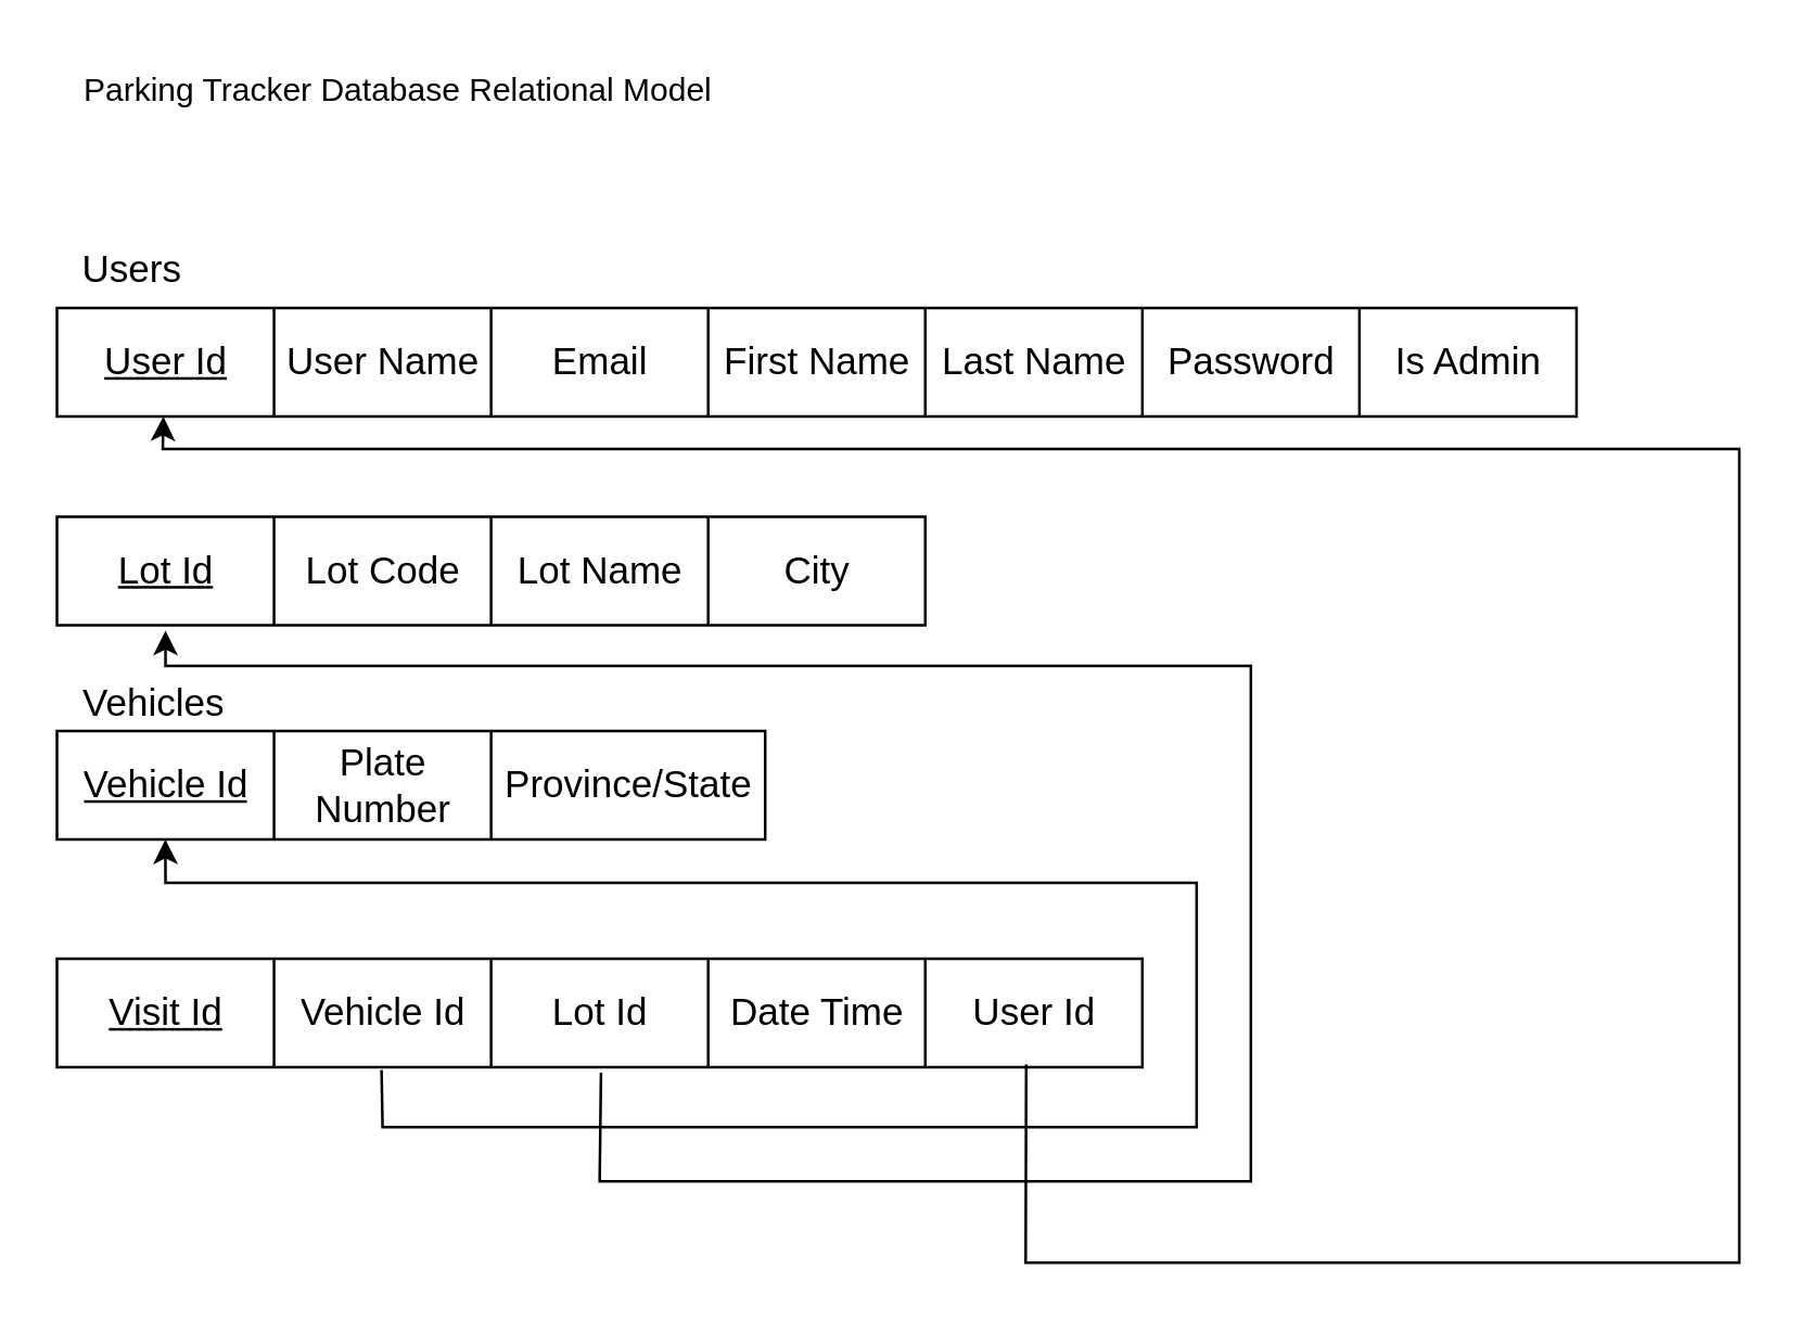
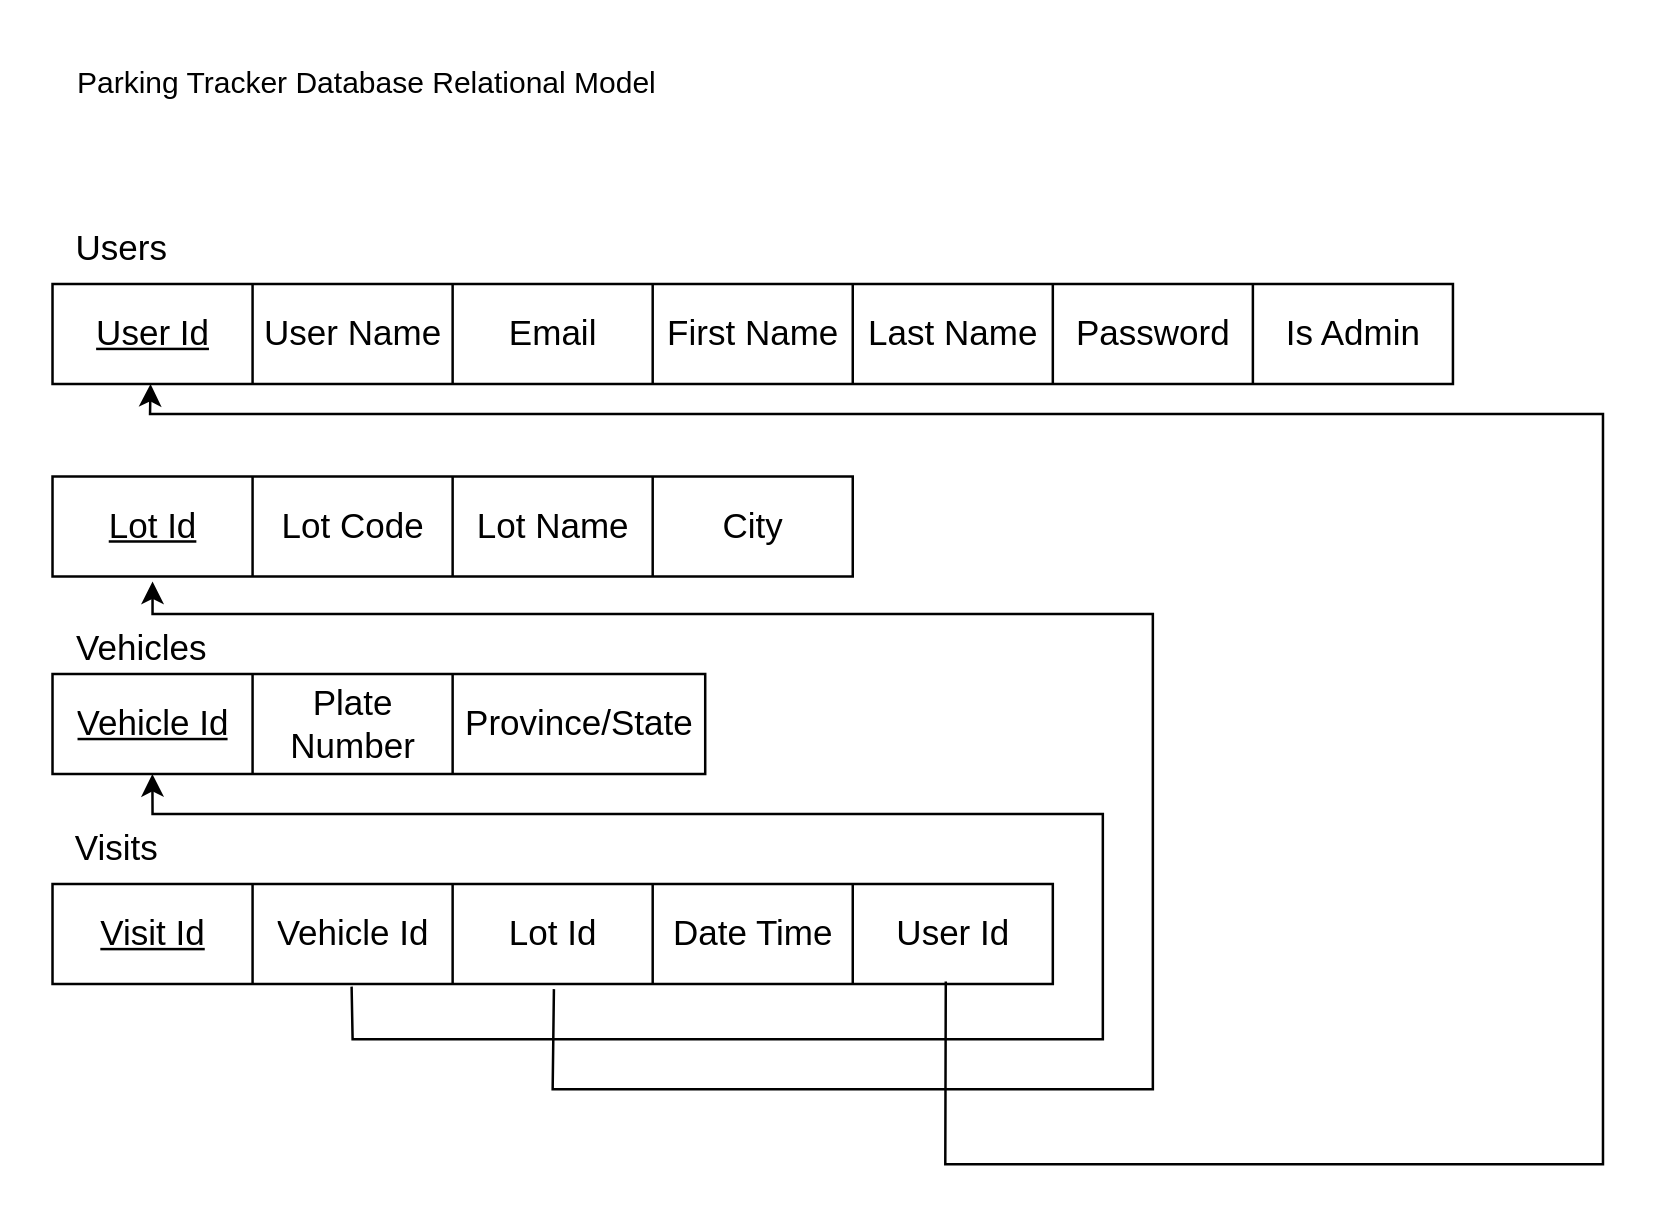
  <mxCell id="0" />
  <mxCell id="1" parent="0" />
  <mxCell id="2" value="" style="shape=table;html=1;whiteSpace=wrap;startSize=0;container=1;collapsible=0;childLayout=tableLayout;fontSize=14;" vertex="1" parent="1"><mxGeometry x="20.5" y="113" width="560" height="40" as="geometry" /></mxCell>
  <mxCell id="3" value="" style="shape=tableRow;horizontal=0;startSize=0;swimlaneHead=0;swimlaneBody=0;top=0;left=0;bottom=0;right=0;collapsible=0;dropTarget=0;fillColor=none;points=[[0,0.5],[1,0.5]];portConstraint=eastwest;fontSize=14;" vertex="1" parent="2"><mxGeometry width="560" height="40" as="geometry" /></mxCell>
  <mxCell id="4" value="User Id" style="shape=partialRectangle;html=1;whiteSpace=wrap;connectable=0;fillColor=none;top=0;left=0;bottom=0;right=0;overflow=hidden;fontSize=14;fontStyle=4" vertex="1" parent="3"><mxGeometry width="80" height="40" as="geometry"><mxRectangle width="80" height="40" as="alternateBounds" /></mxGeometry></mxCell>
  <mxCell id="5" value="User Name" style="shape=partialRectangle;html=1;whiteSpace=wrap;connectable=0;fillColor=none;top=0;left=0;bottom=0;right=0;overflow=hidden;fontSize=14;" vertex="1" parent="3"><mxGeometry x="80" width="80" height="40" as="geometry"><mxRectangle width="80" height="40" as="alternateBounds" /></mxGeometry></mxCell>
  <mxCell id="6" value="Email" style="shape=partialRectangle;html=1;whiteSpace=wrap;connectable=0;fillColor=none;top=0;left=0;bottom=0;right=0;overflow=hidden;fontSize=14;" vertex="1" parent="3"><mxGeometry x="160" width="80" height="40" as="geometry"><mxRectangle width="80" height="40" as="alternateBounds" /></mxGeometry></mxCell>
  <mxCell id="7" value="First Name" style="shape=partialRectangle;html=1;whiteSpace=wrap;connectable=0;fillColor=none;top=0;left=0;bottom=0;right=0;overflow=hidden;fontSize=14;" vertex="1" parent="3"><mxGeometry x="240" width="80" height="40" as="geometry"><mxRectangle width="80" height="40" as="alternateBounds" /></mxGeometry></mxCell>
  <mxCell id="8" value="Last Name" style="shape=partialRectangle;html=1;whiteSpace=wrap;connectable=0;fillColor=none;top=0;left=0;bottom=0;right=0;overflow=hidden;fontSize=14;" vertex="1" parent="3"><mxGeometry x="320" width="80" height="40" as="geometry"><mxRectangle width="80" height="40" as="alternateBounds" /></mxGeometry></mxCell>
  <mxCell id="9" value="Password" style="shape=partialRectangle;html=1;whiteSpace=wrap;connectable=0;fillColor=none;top=0;left=0;bottom=0;right=0;overflow=hidden;fontSize=14;align=center;" vertex="1" parent="3"><mxGeometry x="400" width="80" height="40" as="geometry"><mxRectangle width="80" height="40" as="alternateBounds" /></mxGeometry></mxCell>
  <mxCell id="10" value="Is Admin" style="shape=partialRectangle;html=1;whiteSpace=wrap;connectable=0;fillColor=none;top=0;left=0;bottom=0;right=0;overflow=hidden;fontSize=14;" vertex="1" parent="3"><mxGeometry x="480" width="80" height="40" as="geometry"><mxRectangle width="80" height="40" as="alternateBounds" /></mxGeometry></mxCell>
  <mxCell id="11" value="Users" style="text;html=1;align=center;verticalAlign=middle;resizable=0;points=[];autosize=1;strokeColor=none;fillColor=none;fontSize=14;rotation=0;" vertex="1" parent="1"><mxGeometry x="20.5" y="85" width="55" height="28" as="geometry" /></mxCell>
  <mxCell id="12" value="Vehicles" style="text;html=1;align=center;verticalAlign=middle;resizable=0;points=[];autosize=1;strokeColor=none;fillColor=none;fontSize=14;" vertex="1" parent="1"><mxGeometry x="20.5" y="245" width="70" height="28" as="geometry" /></mxCell>
+ <mxCell id="13" value="Visits" style="text;html=1;align=center;verticalAlign=middle;resizable=0;points=[];autosize=1;strokeColor=none;fillColor=none;fontSize=14;" vertex="1" parent="1"><mxGeometry x="20" y="325" width="51" height="28" as="geometry" /></mxCell>
  <mxCell id="14" value="" style="shape=table;html=1;whiteSpace=wrap;startSize=0;container=1;collapsible=0;childLayout=tableLayout;fontSize=14;" vertex="1" parent="1"><mxGeometry x="20.5" y="190" width="320" height="40" as="geometry" /></mxCell>
  <mxCell id="15" value="" style="shape=tableRow;horizontal=0;startSize=0;swimlaneHead=0;swimlaneBody=0;top=0;left=0;bottom=0;right=0;collapsible=0;dropTarget=0;fillColor=none;points=[[0,0.5],[1,0.5]];portConstraint=eastwest;fontSize=14;" vertex="1" parent="14"><mxGeometry width="320" height="40" as="geometry" /></mxCell>
  <mxCell id="16" value="Lot Id" style="shape=partialRectangle;html=1;whiteSpace=wrap;connectable=0;fillColor=none;top=0;left=0;bottom=0;right=0;overflow=hidden;fontSize=14;fontStyle=4" vertex="1" parent="15"><mxGeometry width="80" height="40" as="geometry"><mxRectangle width="80" height="40" as="alternateBounds" /></mxGeometry></mxCell>
  <mxCell id="17" value="Lot Code" style="shape=partialRectangle;html=1;whiteSpace=wrap;connectable=0;fillColor=none;top=0;left=0;bottom=0;right=0;overflow=hidden;fontSize=14;" vertex="1" parent="15"><mxGeometry x="80" width="80" height="40" as="geometry"><mxRectangle width="80" height="40" as="alternateBounds" /></mxGeometry></mxCell>
  <mxCell id="18" value="Lot Name" style="shape=partialRectangle;html=1;whiteSpace=wrap;connectable=0;fillColor=none;top=0;left=0;bottom=0;right=0;overflow=hidden;fontSize=14;" vertex="1" parent="15"><mxGeometry x="160" width="80" height="40" as="geometry"><mxRectangle width="80" height="40" as="alternateBounds" /></mxGeometry></mxCell>
  <mxCell id="19" value="City" style="shape=partialRectangle;html=1;whiteSpace=wrap;connectable=0;fillColor=none;top=0;left=0;bottom=0;right=0;overflow=hidden;fontSize=14;" vertex="1" parent="15"><mxGeometry x="240" width="80" height="40" as="geometry"><mxRectangle width="80" height="40" as="alternateBounds" /></mxGeometry></mxCell>
  <mxCell id="20" value="" style="shape=table;html=1;whiteSpace=wrap;startSize=0;container=1;collapsible=0;childLayout=tableLayout;fontSize=14;" vertex="1" parent="1"><mxGeometry x="20.5" y="269" width="261" height="40" as="geometry" /></mxCell>
  <mxCell id="21" value="" style="shape=tableRow;horizontal=0;startSize=0;swimlaneHead=0;swimlaneBody=0;top=0;left=0;bottom=0;right=0;collapsible=0;dropTarget=0;fillColor=none;points=[[0,0.5],[1,0.5]];portConstraint=eastwest;fontSize=14;" vertex="1" parent="20"><mxGeometry width="261" height="40" as="geometry" /></mxCell>
  <mxCell id="22" value="Vehicle Id" style="shape=partialRectangle;html=1;whiteSpace=wrap;connectable=0;fillColor=none;top=0;left=0;bottom=0;right=0;overflow=hidden;fontSize=14;fontStyle=4" vertex="1" parent="21"><mxGeometry width="80" height="40" as="geometry"><mxRectangle width="80" height="40" as="alternateBounds" /></mxGeometry></mxCell>
  <mxCell id="23" value="Plate Number" style="shape=partialRectangle;html=1;whiteSpace=wrap;connectable=0;fillColor=none;top=0;left=0;bottom=0;right=0;overflow=hidden;fontSize=14;" vertex="1" parent="21"><mxGeometry x="80" width="80" height="40" as="geometry"><mxRectangle width="80" height="40" as="alternateBounds" /></mxGeometry></mxCell>
  <mxCell id="24" value="Province/State" style="shape=partialRectangle;html=1;whiteSpace=wrap;connectable=0;fillColor=none;top=0;left=0;bottom=0;right=0;overflow=hidden;fontSize=14;" vertex="1" parent="21"><mxGeometry x="160" width="101" height="40" as="geometry"><mxRectangle width="101" height="40" as="alternateBounds" /></mxGeometry></mxCell>
  <mxCell id="25" value="" style="shape=table;html=1;whiteSpace=wrap;startSize=0;container=1;collapsible=0;childLayout=tableLayout;fontSize=14;" vertex="1" parent="1"><mxGeometry x="20.5" y="353" width="400" height="40" as="geometry" /></mxCell>
  <mxCell id="26" value="" style="shape=tableRow;horizontal=0;startSize=0;swimlaneHead=0;swimlaneBody=0;top=0;left=0;bottom=0;right=0;collapsible=0;dropTarget=0;fillColor=none;points=[[0,0.5],[1,0.5]];portConstraint=eastwest;fontSize=14;" vertex="1" parent="25"><mxGeometry width="400" height="40" as="geometry" /></mxCell>
  <mxCell id="27" value="Visit Id" style="shape=partialRectangle;html=1;whiteSpace=wrap;connectable=0;fillColor=none;top=0;left=0;bottom=0;right=0;overflow=hidden;fontSize=14;fontStyle=4" vertex="1" parent="26"><mxGeometry width="80" height="40" as="geometry"><mxRectangle width="80" height="40" as="alternateBounds" /></mxGeometry></mxCell>
  <mxCell id="28" value="Vehicle Id" style="shape=partialRectangle;html=1;whiteSpace=wrap;connectable=0;fillColor=none;top=0;left=0;bottom=0;right=0;overflow=hidden;fontSize=14;" vertex="1" parent="26"><mxGeometry x="80" width="80" height="40" as="geometry"><mxRectangle width="80" height="40" as="alternateBounds" /></mxGeometry></mxCell>
  <mxCell id="29" value="Lot Id" style="shape=partialRectangle;html=1;whiteSpace=wrap;connectable=0;fillColor=none;top=0;left=0;bottom=0;right=0;overflow=hidden;fontSize=14;" vertex="1" parent="26"><mxGeometry x="160" width="80" height="40" as="geometry"><mxRectangle width="80" height="40" as="alternateBounds" /></mxGeometry></mxCell>
  <mxCell id="30" value="Date Time" style="shape=partialRectangle;html=1;whiteSpace=wrap;connectable=0;fillColor=none;top=0;left=0;bottom=0;right=0;overflow=hidden;fontSize=14;" vertex="1" parent="26"><mxGeometry x="240" width="80" height="40" as="geometry"><mxRectangle width="80" height="40" as="alternateBounds" /></mxGeometry></mxCell>
  <mxCell id="31" value="User Id" style="shape=partialRectangle;html=1;whiteSpace=wrap;connectable=0;fillColor=none;top=0;left=0;bottom=0;right=0;overflow=hidden;fontSize=14;" vertex="1" parent="26"><mxGeometry x="320" width="80" height="40" as="geometry"><mxRectangle width="80" height="40" as="alternateBounds" /></mxGeometry></mxCell>
  <mxCell id="32" value="Parking Tracker Database Relational Model" style="text;html=1;align=center;verticalAlign=middle;resizable=0;points=[];autosize=1;strokeColor=none;fillColor=none;" vertex="1" parent="1"><mxGeometry x="20.5" y="20" width="250" height="26" as="geometry" /></mxCell>
  <mxCell id="33" value="" style="endArrow=classic;html=1;rounded=0;entryX=0.153;entryY=1;entryDx=0;entryDy=0;entryPerimeter=0;exitX=0.299;exitY=1.025;exitDx=0;exitDy=0;exitPerimeter=0;" edge="1" parent="1" source="26" target="21"><mxGeometry width="50" height="50" relative="1" as="geometry"><mxPoint x="141" y="507" as="sourcePoint" /><mxPoint x="520.5" y="455" as="targetPoint" /><Array as="points"><mxPoint x="140.5" y="415" /><mxPoint x="440.5" y="415" /><mxPoint x="440.5" y="325" /><mxPoint x="60.5" y="325" /></Array></mxGeometry></mxCell>
  <mxCell id="34" value="" style="endArrow=classic;html=1;rounded=0;entryX=0.125;entryY=1.05;entryDx=0;entryDy=0;entryPerimeter=0;" edge="1" parent="1" target="15"><mxGeometry width="50" height="50" relative="1" as="geometry"><mxPoint x="221" y="395" as="sourcePoint" /><mxPoint x="520.5" y="455" as="targetPoint" /><Array as="points"><mxPoint x="220.5" y="435" /><mxPoint x="460.5" y="435" /><mxPoint x="460.5" y="245" /><mxPoint x="60.5" y="245" /></Array></mxGeometry></mxCell>
  <mxCell id="35" value="" style="endArrow=classic;html=1;rounded=0;exitX=0.893;exitY=0.975;exitDx=0;exitDy=0;exitPerimeter=0;entryX=0.07;entryY=1;entryDx=0;entryDy=0;entryPerimeter=0;" edge="1" parent="1" source="26" target="3"><mxGeometry width="50" height="50" relative="1" as="geometry"><mxPoint x="380.5" y="465" as="sourcePoint" /><mxPoint x="520.5" y="455" as="targetPoint" /><Array as="points"><mxPoint x="377.5" y="465" /><mxPoint x="640.5" y="465" /><mxPoint x="640.5" y="165" /><mxPoint x="59.5" y="165" /></Array></mxGeometry></mxCell>
